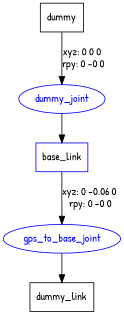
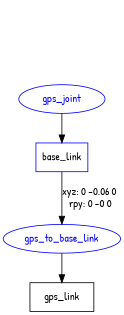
  digraph {
    fontname="Patrick Hand"
    node [fontname="Patrick Hand" shape=box color=blue]
    edge [fontname="Patrick Hand"]
-   n1 [label=dummy color=""]
-   dummy_joint [fontcolor=blue shape=ellipse]
+   dummy_joint [fontcolor=blue shape=ellipse label=gps_joint]
    n3 [label=base_link]
-   gps_to_base_link [fontcolor=blue shape=ellipse label=gps_to_base_joint]
-   n5 [label=dummy_link color=""]
-   n1 -> dummy_joint [label="xyz: 0 0 0 \nrpy: 0 -0 0"]
+   gps_to_base_link [fontcolor=blue shape=ellipse]
+   n5 [label=gps_link color=""]
    dummy_joint -> n3
    n3 -> gps_to_base_link [label="xyz: 0 -0.06 0 \nrpy: 0 -0 0"]
    gps_to_base_link -> n5
  }
